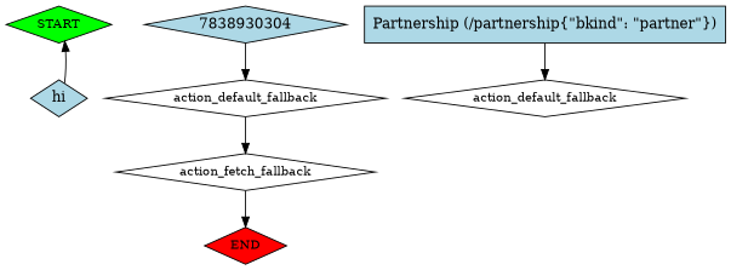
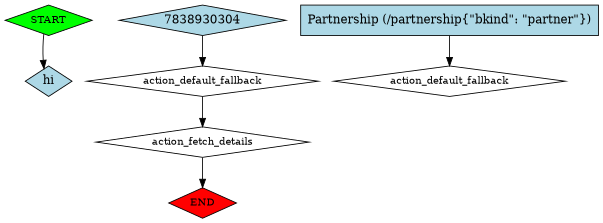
  digraph {
    node [fontsize=12 shape=diamond style=filled]
    n1 [fillcolor=green label=START]
    n2 [fillcolor=lightblue label=hi fontsize=""]
    n3 [fillcolor=red label=END]
    n4 [fillcolor=lightblue label=7838930304 fontsize=""]
    n5 [label=action_default_fallback style=""]
-   n6 [label=action_fetch_fallback style=""]
+   n6 [label=action_fetch_details style=""]
    n7 [fillcolor=lightblue label="Partnership (/partnership{\"bkind\": \"partner\"})" shape=box fontsize=""]
    n8 [label=action_default_fallback style=""]
-   n2 -> n1
+   n1 -> n2
    n4 -> n5
    n5 -> n6
    n6 -> n3
    n7 -> n8
  }
